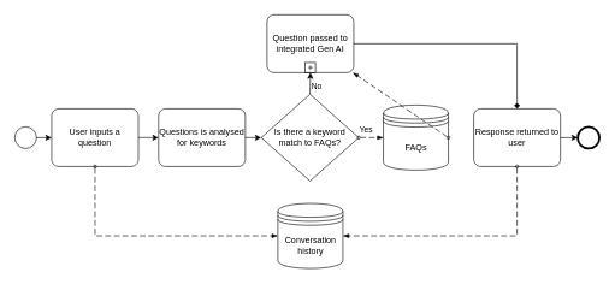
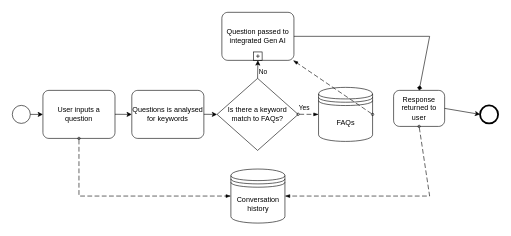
  <mxCell id="0" />
  <mxCell id="1" parent="0" />
  <mxCell id="2" value="FAQs" style="shape=datastore;html=1;labelPosition=center;verticalLabelPosition=middle;align=center;verticalAlign=middle;" vertex="1" parent="1"><mxGeometry x="530" y="145" width="90" height="90" as="geometry" /></mxCell>
  <mxCell id="3" value="Is there a keyword match to FAQs?" style="shape=rhombus;html=1;dashed=0;whiteSpace=wrap;perimeter=rhombusPerimeter;" vertex="1" parent="1"><mxGeometry x="361" y="130" width="135" height="120" as="geometry" /></mxCell>
  <mxCell id="4" value="" style="points=[[0.145,0.145,0],[0.5,0,0],[0.855,0.145,0],[1,0.5,0],[0.855,0.855,0],[0.5,1,0],[0.145,0.855,0],[0,0.5,0]];shape=mxgraph.bpmn.event;html=1;verticalLabelPosition=bottom;labelBackgroundColor=#ffffff;verticalAlign=top;align=center;perimeter=ellipsePerimeter;outlineConnect=0;aspect=fixed;outline=standard;symbol=general;" vertex="1" parent="1"><mxGeometry x="20" y="175" width="30" height="30" as="geometry" /></mxCell>
  <mxCell id="5" value="User inputs a question" style="points=[[0.25,0,0],[0.5,0,0],[0.75,0,0],[1,0.25,0],[1,0.5,0],[1,0.75,0],[0.75,1,0],[0.5,1,0],[0.25,1,0],[0,0.75,0],[0,0.5,0],[0,0.25,0]];shape=mxgraph.bpmn.task;whiteSpace=wrap;rectStyle=rounded;size=10;html=1;container=1;expand=0;collapsible=0;taskMarker=abstract;" vertex="1" parent="1"><mxGeometry x="71" y="150" width="120" height="80" as="geometry" /></mxCell>
  <mxCell id="6" value="Questions is analysed for keywords" style="points=[[0.25,0,0],[0.5,0,0],[0.75,0,0],[1,0.25,0],[1,0.5,0],[1,0.75,0],[0.75,1,0],[0.5,1,0],[0.25,1,0],[0,0.75,0],[0,0.5,0],[0,0.25,0]];shape=mxgraph.bpmn.task;whiteSpace=wrap;rectStyle=rounded;size=10;html=1;container=1;expand=0;collapsible=0;taskMarker=abstract;" vertex="1" parent="1"><mxGeometry x="219" y="150" width="120" height="80" as="geometry" /></mxCell>
  <mxCell id="7" value="Question passed to integrated Gen AI" style="points=[[0.25,0,0],[0.5,0,0],[0.75,0,0],[1,0.25,0],[1,0.5,0],[1,0.75,0],[0.75,1,0],[0.5,1,0],[0.25,1,0],[0,0.75,0],[0,0.5,0],[0,0.25,0]];shape=mxgraph.bpmn.task;whiteSpace=wrap;rectStyle=rounded;size=10;html=1;container=1;expand=0;collapsible=0;taskMarker=abstract;isLoopSub=1;" vertex="1" parent="1"><mxGeometry x="369" y="20" width="120" height="80" as="geometry" /></mxCell>
- <mxCell id="8" value="Response returned to user" style="points=[[0.25,0,0],[0.5,0,0],[0.75,0,0],[1,0.25,0],[1,0.5,0],[1,0.75,0],[0.75,1,0],[0.5,1,0],[0.25,1,0],[0,0.75,0],[0,0.5,0],[0,0.25,0]];shape=mxgraph.bpmn.task;whiteSpace=wrap;rectStyle=rounded;size=10;html=1;container=1;expand=0;collapsible=0;taskMarker=abstract;" vertex="1" parent="1"><mxGeometry x="655" y="150" width="120" height="80" as="geometry" /></mxCell>
+ <mxCell id="8" value="Response returned to user" style="points=[[0.25,0,0],[0.5,0,0],[0.75,0,0],[1,0.25,0],[1,0.5,0],[1,0.75,0],[0.75,1,0],[0.5,1,0],[0.25,1,0],[0,0.75,0],[0,0.5,0],[0,0.25,0]];shape=mxgraph.bpmn.task;whiteSpace=wrap;rectStyle=rounded;size=10;html=1;container=1;expand=0;collapsible=0;taskMarker=abstract;" vertex="1" parent="1"><mxGeometry x="655" y="150" width="85" height="60" as="geometry" /></mxCell>
  <mxCell id="9" style="edgeStyle=orthogonalEdgeStyle;rounded=0;orthogonalLoop=1;jettySize=auto;html=1;exitX=0.5;exitY=1;exitDx=0;exitDy=0;" edge="1" parent="1" source="3" target="3"><mxGeometry relative="1" as="geometry" /></mxCell>
  <mxCell id="10" value="&lt;div&gt;Conversation&lt;/div&gt;&lt;div&gt;history&lt;/div&gt;" style="shape=datastore;html=1;labelPosition=center;verticalLabelPosition=middle;align=center;verticalAlign=middle;" vertex="1" parent="1"><mxGeometry x="384" y="281" width="90" height="90" as="geometry" /></mxCell>
  <mxCell id="11" value="" style="points=[[0.145,0.145,0],[0.5,0,0],[0.855,0.145,0],[1,0.5,0],[0.855,0.855,0],[0.5,1,0],[0.145,0.855,0],[0,0.5,0]];shape=mxgraph.bpmn.event;html=1;verticalLabelPosition=bottom;labelBackgroundColor=#ffffff;verticalAlign=top;align=center;perimeter=ellipsePerimeter;outlineConnect=0;aspect=fixed;outline=end;symbol=terminate2;" vertex="1" parent="1"><mxGeometry x="799" y="175" width="30" height="30" as="geometry" /></mxCell>
  <mxCell id="12" value="" style="endArrow=classic;html=1;rounded=0;exitX=1;exitY=0.5;exitDx=0;exitDy=0;exitPerimeter=0;entryX=0;entryY=0.5;entryDx=0;entryDy=0;entryPerimeter=0;" edge="1" parent="1" source="4" target="5"><mxGeometry width="50" height="50" relative="1" as="geometry"><mxPoint x="495" y="180" as="sourcePoint" /><mxPoint x="545" y="130" as="targetPoint" /></mxGeometry></mxCell>
  <mxCell id="13" value="" style="endArrow=classic;html=1;rounded=0;exitX=1;exitY=0.5;exitDx=0;exitDy=0;exitPerimeter=0;entryX=0;entryY=0.5;entryDx=0;entryDy=0;entryPerimeter=0;" edge="1" parent="1"><mxGeometry width="50" height="50" relative="1" as="geometry"><mxPoint x="191" y="189.83" as="sourcePoint" /><mxPoint x="219" y="190" as="targetPoint" /></mxGeometry></mxCell>
  <mxCell id="14" value="" style="endArrow=classic;html=1;rounded=0;exitX=1;exitY=0.5;exitDx=0;exitDy=0;exitPerimeter=0;entryX=0;entryY=0.5;entryDx=0;entryDy=0;" edge="1" parent="1" target="3"><mxGeometry width="50" height="50" relative="1" as="geometry"><mxPoint x="339" y="189.83" as="sourcePoint" /><mxPoint x="355" y="210" as="targetPoint" /></mxGeometry></mxCell>
  <mxCell id="15" value="&lt;div align=&quot;left&quot;&gt;No&lt;/div&gt;" style="endArrow=classic;html=1;rounded=0;exitX=0.5;exitY=0;exitDx=0;exitDy=0;entryX=0.5;entryY=1;entryDx=0;entryDy=0;entryPerimeter=0;align=left;" edge="1" parent="1" source="3" target="7"><mxGeometry x="-0.333" width="50" height="50" relative="1" as="geometry"><mxPoint x="349" y="199.83" as="sourcePoint" /><mxPoint x="371" y="200" as="targetPoint" /><mxPoint as="offset" /></mxGeometry></mxCell>
  <mxCell id="16" value="" style="endArrow=classic;html=1;rounded=0;exitX=1;exitY=0.5;exitDx=0;exitDy=0;exitPerimeter=0;entryX=0;entryY=0.5;entryDx=0;entryDy=0;entryPerimeter=0;" edge="1" parent="1" source="8" target="11"><mxGeometry width="50" height="50" relative="1" as="geometry"><mxPoint x="745" y="250" as="sourcePoint" /><mxPoint x="795" y="200" as="targetPoint" /></mxGeometry></mxCell>
  <mxCell id="17" value="" style="dashed=1;dashPattern=8 4;endArrow=blockThin;endFill=1;startArrow=oval;startFill=0;endSize=6;startSize=4;html=1;rounded=0;exitX=1;exitY=0.5;exitDx=0;exitDy=0;" edge="1" parent="1" source="2" target="7"><mxGeometry width="160" relative="1" as="geometry"><mxPoint x="705" y="220" as="sourcePoint" /><mxPoint x="865" y="220" as="targetPoint" /></mxGeometry></mxCell>
  <mxCell id="18" value="Yes" style="dashed=1;dashPattern=8 4;endArrow=blockThin;endFill=1;startArrow=oval;startFill=0;endSize=6;startSize=4;html=1;rounded=0;exitX=1;exitY=0.5;exitDx=0;exitDy=0;entryX=0;entryY=0.5;entryDx=0;entryDy=0;" edge="1" parent="1" target="2"><mxGeometry x="-0.384" y="10" width="160" relative="1" as="geometry"><mxPoint x="496" y="189.8" as="sourcePoint" /><mxPoint x="525" y="190" as="targetPoint" /><mxPoint as="offset" /></mxGeometry></mxCell>
  <mxCell id="19" value="" style="dashed=1;dashPattern=8 4;endArrow=blockThin;endFill=1;startArrow=oval;startFill=0;endSize=6;startSize=4;html=1;rounded=0;exitX=0.5;exitY=1;exitDx=0;exitDy=0;entryX=1;entryY=0.5;entryDx=0;entryDy=0;exitPerimeter=0;" edge="1" parent="1" source="8" target="10"><mxGeometry width="160" relative="1" as="geometry"><mxPoint x="506" y="199.8" as="sourcePoint" /><mxPoint x="535" y="200" as="targetPoint" /><Array as="points"><mxPoint x="715" y="326" /></Array></mxGeometry></mxCell>
  <mxCell id="20" value="" style="endArrow=diamond;html=1;rounded=0;exitX=1;exitY=0.5;exitDx=0;exitDy=0;exitPerimeter=0;entryX=0.5;entryY=0;entryDx=0;entryDy=0;entryPerimeter=0;" edge="1" parent="1" source="7" target="8"><mxGeometry width="50" height="50" relative="1" as="geometry"><mxPoint x="505" y="200" as="sourcePoint" /><mxPoint x="555" y="150" as="targetPoint" /><Array as="points"><mxPoint x="715" y="60" /></Array></mxGeometry></mxCell>
  <mxCell id="21" value="" style="dashed=1;dashPattern=8 4;endArrow=blockThin;endFill=1;startArrow=oval;startFill=0;endSize=6;startSize=4;html=1;rounded=0;exitX=0.5;exitY=1;exitDx=0;exitDy=0;exitPerimeter=0;entryX=0;entryY=0.5;entryDx=0;entryDy=0;" edge="1" parent="1" source="5" target="10"><mxGeometry width="160" relative="1" as="geometry"><mxPoint x="185" y="240" as="sourcePoint" /><mxPoint x="345" y="240" as="targetPoint" /><Array as="points"><mxPoint x="131" y="326" /></Array></mxGeometry></mxCell>
